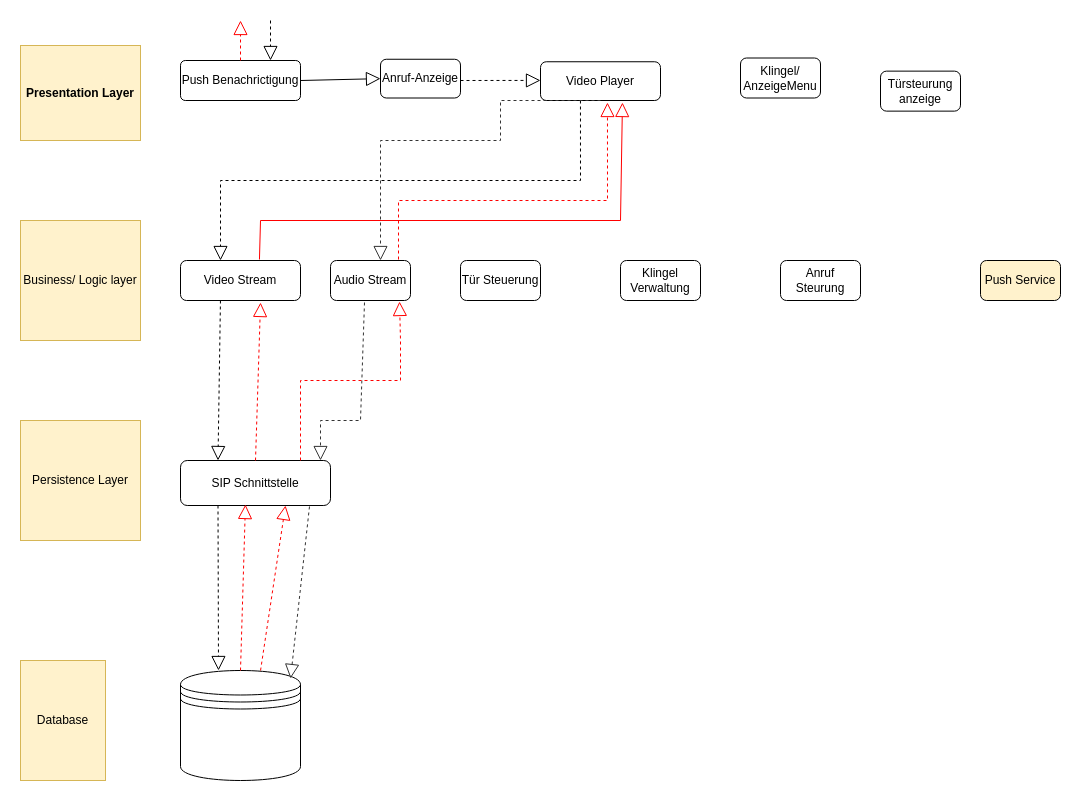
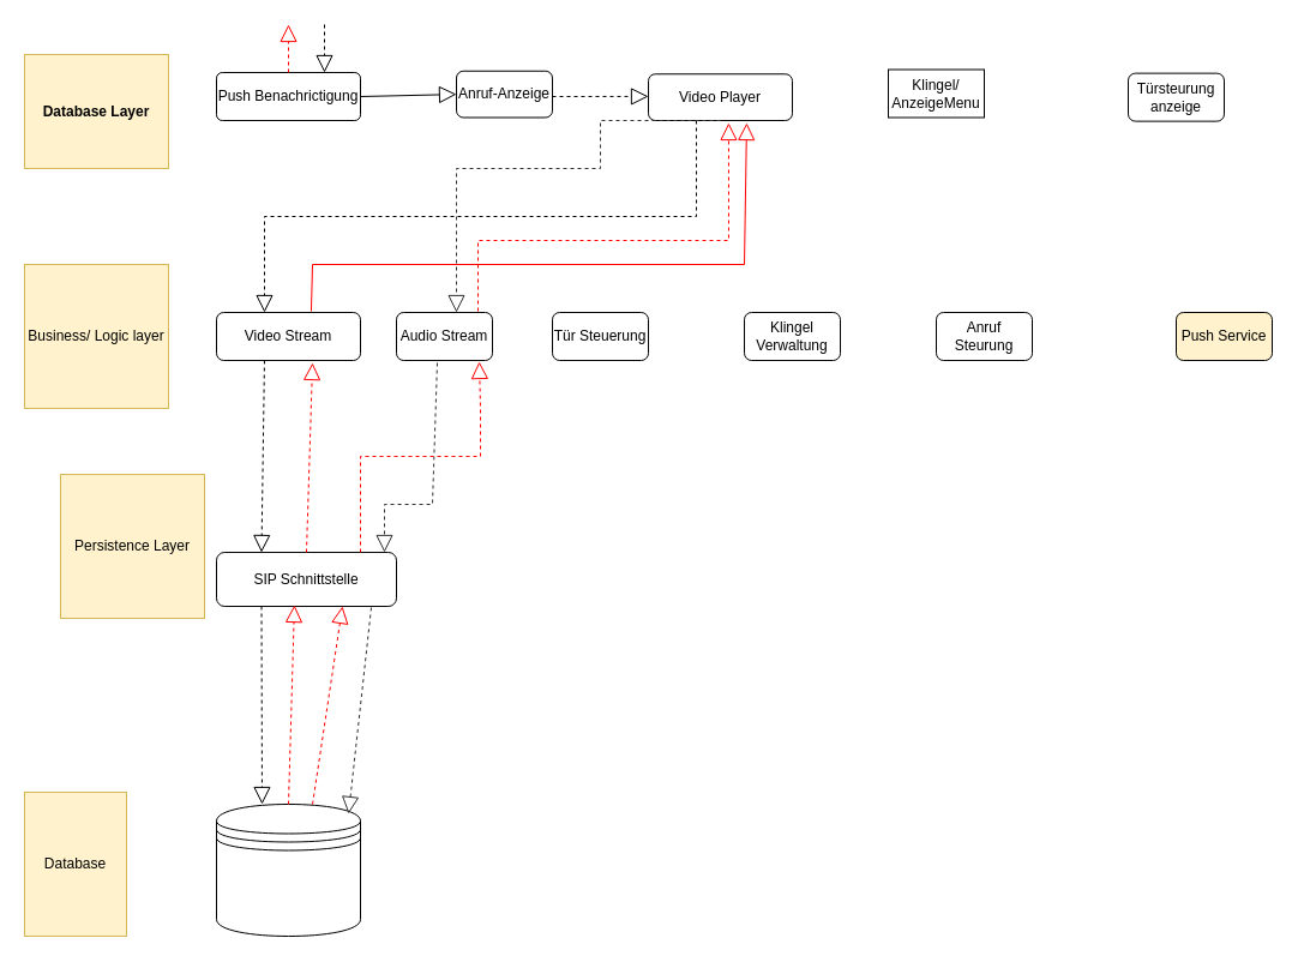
  <mxCell id="0" />
  <mxCell id="1" parent="0" />
- <mxCell id="2" value="Presentation Layer" style="rounded=0;whiteSpace=wrap;html=1;fontStyle=1;fontSize=12;fillColor=#fff2cc;strokeColor=#d6b656;" parent="1" vertex="1"><mxGeometry y="45" width="120" height="95" as="geometry" x="20" /></mxCell>
+ <mxCell id="2" value="Database Layer" style="rounded=0;whiteSpace=wrap;html=1;fontStyle=1;fontSize=12;fillColor=#fff2cc;strokeColor=#d6b656;" parent="1" vertex="1"><mxGeometry y="45" width="120" height="95" as="geometry" x="20" /></mxCell>
  <mxCell id="3" value="Push Benachrictigung" style="rounded=1;whiteSpace=wrap;html=1;fontSize=12;arcSize=12;" parent="1" vertex="1"><mxGeometry x="180" y="60" width="120" height="40" as="geometry" /></mxCell>
  <mxCell id="4" value="Anruf-Anzeige" style="rounded=1;whiteSpace=wrap;html=1;fontSize=12;" parent="1" vertex="1"><mxGeometry x="380" y="58.75" width="80" height="38.75" as="geometry" /></mxCell>
  <mxCell id="5" value="Video Player" style="rounded=1;whiteSpace=wrap;html=1;fontSize=12;" parent="1" vertex="1"><mxGeometry x="540" y="61.25" width="120" height="38.75" as="geometry" /></mxCell>
- <mxCell id="6" value="Klingel/ AnzeigeMenu" style="rounded=1;whiteSpace=wrap;html=1;fontSize=12;" parent="1" vertex="1"><mxGeometry x="740" y="57.5" width="80" height="40" as="geometry" /></mxCell>
- <mxCell id="7" value="Türsteurung anzeige" style="rounded=1;whiteSpace=wrap;html=1;fontSize=12;" parent="1" vertex="1"><mxGeometry x="880" y="70.63" width="80" height="40" as="geometry" /></mxCell>
+ <mxCell id="6" value="Klingel/ AnzeigeMenu" style="whiteSpace=wrap;html=1;fontSize=12;rounded=0;" parent="1" vertex="1"><mxGeometry x="740" y="57.5" width="80" height="40" as="geometry" /></mxCell>
+ <mxCell id="7" value="Türsteurung anzeige" style="rounded=1;whiteSpace=wrap;html=1;fontSize=12;" parent="1" vertex="1"><mxGeometry x="940" y="60.63" width="80" height="40" as="geometry" /></mxCell>
  <mxCell id="8" value="Video Stream" style="rounded=1;whiteSpace=wrap;html=1;fontSize=12;" parent="1" vertex="1"><mxGeometry x="180" y="260" width="120" height="40" as="geometry" /></mxCell>
  <mxCell id="9" value="Business/ Logic layer" style="rounded=0;whiteSpace=wrap;html=1;fontSize=12;fillColor=#fff2cc;strokeColor=#d6b656;" parent="1" vertex="1"><mxGeometry y="220" width="120" height="120" as="geometry" x="20" /></mxCell>
  <mxCell id="10" value="Audio Stream" style="rounded=1;whiteSpace=wrap;html=1;fontSize=12;" parent="1" vertex="1"><mxGeometry x="330" y="260" width="80" height="40" as="geometry" /></mxCell>
  <mxCell id="11" value="Tür Steuerung" style="rounded=1;whiteSpace=wrap;html=1;fontSize=12;" parent="1" vertex="1"><mxGeometry x="460" y="260" width="80" height="40" as="geometry" /></mxCell>
  <mxCell id="12" value="Klingel Verwaltung" style="rounded=1;whiteSpace=wrap;html=1;fontSize=12;" parent="1" vertex="1"><mxGeometry x="620" y="260" width="80" height="40" as="geometry" /></mxCell>
  <mxCell id="13" value="Anruf Steurung" style="rounded=1;whiteSpace=wrap;html=1;fontSize=12;" parent="1" vertex="1"><mxGeometry x="780" y="260" width="80" height="40" as="geometry" /></mxCell>
  <mxCell id="14" value="Push Service" style="rounded=1;whiteSpace=wrap;html=1;fontSize=12;fillColor=#fff2cc;" parent="1" vertex="1"><mxGeometry x="980" y="260" width="80" height="40" as="geometry" /></mxCell>
- <mxCell id="15" value="Persistence Layer" style="rounded=0;whiteSpace=wrap;html=1;fontSize=12;fillColor=#fff2cc;strokeColor=#d6b656;" parent="1" vertex="1"><mxGeometry y="420" width="120" height="120" as="geometry" x="20" /></mxCell>
+ <mxCell id="15" value="Persistence Layer" style="rounded=0;whiteSpace=wrap;html=1;fontSize=12;fillColor=#fff2cc;strokeColor=#d6b656;" parent="1" vertex="1"><mxGeometry x="50" y="395" width="120" height="120" as="geometry" /></mxCell>
  <mxCell id="16" value="SIP Schnittstelle" style="rounded=1;whiteSpace=wrap;html=1;fontSize=12;" parent="1" vertex="1"><mxGeometry x="180" y="460" width="150" height="45" as="geometry" /></mxCell>
  <mxCell id="17" value="Database" style="rounded=0;whiteSpace=wrap;html=1;fontSize=12;fillColor=#fff2cc;strokeColor=#d6b656;" parent="1" vertex="1"><mxGeometry x="20" y="660" width="85" height="120" as="geometry" /></mxCell>
  <mxCell id="18" value="" style="shape=datastore;whiteSpace=wrap;html=1;fontSize=12;" parent="1" vertex="1"><mxGeometry x="180" y="670" width="120" height="110" as="geometry" /></mxCell>
  <mxCell id="19" value="" style="endArrow=block;dashed=1;endFill=0;endSize=12;html=1;rounded=0;fontSize=12;exitX=0.5;exitY=0;exitDx=0;exitDy=0;strokeColor=#FF0000;" parent="1" source="3" edge="1"><mxGeometry width="160" relative="1" as="geometry"><mxPoint x="180" y="30" as="sourcePoint" /><mxPoint x="240" as="targetPoint" y="20" /></mxGeometry></mxCell>
  <mxCell id="20" value="" style="endArrow=block;dashed=1;endFill=0;endSize=12;html=1;rounded=0;fontSize=12;strokeColor=#000000;entryX=0.75;entryY=0;entryDx=0;entryDy=0;" parent="1" target="3" edge="1"><mxGeometry width="160" relative="1" as="geometry"><mxPoint x="270" as="sourcePoint" y="20" /><mxPoint x="250" y="30" as="targetPoint" /><Array as="points"><mxPoint x="270" y="60" /></Array></mxGeometry></mxCell>
  <mxCell id="21" value="" style="endArrow=block;dashed=0;endFill=0;endSize=12;html=1;rounded=0;fontSize=12;strokeColor=#000000;entryX=0;entryY=0.5;entryDx=0;entryDy=0;exitX=1;exitY=0.5;exitDx=0;exitDy=0;" parent="1" source="3" target="4" edge="1"><mxGeometry width="160" relative="1" as="geometry"><mxPoint x="330" y="57.5" as="sourcePoint" /><mxPoint x="330" y="97.5" as="targetPoint" /><Array as="points" /></mxGeometry></mxCell>
  <mxCell id="22" value="" style="endArrow=block;dashed=1;endFill=0;endSize=12;html=1;rounded=0;fontSize=12;strokeColor=#000000;" parent="1" edge="1"><mxGeometry width="160" relative="1" as="geometry"><mxPoint x="460" y="80" as="sourcePoint" /><mxPoint x="540" y="79.91" as="targetPoint" /><Array as="points" /></mxGeometry></mxCell>
  <mxCell id="23" value="" style="endArrow=block;dashed=1;endFill=0;endSize=12;html=1;rounded=0;strokeColor=#000000;fontSize=12;exitX=0.333;exitY=1;exitDx=0;exitDy=0;exitPerimeter=0;" parent="1" source="5" edge="1"><mxGeometry width="160" relative="1" as="geometry"><mxPoint x="350" y="150" as="sourcePoint" /><mxPoint x="220" y="260" as="targetPoint" /><Array as="points"><mxPoint x="580" y="180" /><mxPoint x="220" y="180" /></Array></mxGeometry></mxCell>
  <mxCell id="24" value="" style="endArrow=block;dashed=1;endFill=0;endSize=12;html=1;rounded=0;strokeColor=#000000;fontSize=12;exitX=0.333;exitY=1;exitDx=0;exitDy=0;entryX=0.25;entryY=0;entryDx=0;entryDy=0;exitPerimeter=0;" parent="1" source="8" target="16" edge="1"><mxGeometry width="160" relative="1" as="geometry"><mxPoint x="230" y="390" as="sourcePoint" /><mxPoint x="390" y="390" as="targetPoint" /></mxGeometry></mxCell>
  <mxCell id="25" value="" style="endArrow=block;dashed=1;endFill=0;endSize=12;html=1;rounded=0;strokeColor=#000000;fontSize=12;exitX=0.25;exitY=1;exitDx=0;exitDy=0;" parent="1" source="16" edge="1"><mxGeometry width="160" relative="1" as="geometry"><mxPoint x="220" y="510" as="sourcePoint" /><mxPoint x="218" y="670" as="targetPoint" /><Array as="points" /></mxGeometry></mxCell>
  <mxCell id="26" value="" style="endArrow=block;dashed=1;endFill=0;endSize=12;html=1;rounded=0;strokeColor=#FF0000;fontSize=12;exitX=0.5;exitY=0;exitDx=0;exitDy=0;entryX=0.433;entryY=0.978;entryDx=0;entryDy=0;entryPerimeter=0;" parent="1" source="18" target="16" edge="1"><mxGeometry width="160" relative="1" as="geometry"><mxPoint x="400" y="630" as="sourcePoint" /><mxPoint x="250" y="500" as="targetPoint" /></mxGeometry></mxCell>
  <mxCell id="27" value="" style="endArrow=block;dashed=1;endFill=0;endSize=12;html=1;rounded=0;strokeColor=#FF0000;fontSize=12;exitX=0.5;exitY=0;exitDx=0;exitDy=0;entryX=0.667;entryY=1.05;entryDx=0;entryDy=0;entryPerimeter=0;" parent="1" source="16" target="8" edge="1"><mxGeometry width="160" relative="1" as="geometry"><mxPoint x="242" y="460" as="sourcePoint" /><mxPoint x="242" y="300" as="targetPoint" /></mxGeometry></mxCell>
  <mxCell id="28" value="" style="endArrow=block;dashed=0;endFill=0;endSize=12;html=1;rounded=0;strokeColor=#FF0000;fontSize=12;exitX=0.658;exitY=-0.025;exitDx=0;exitDy=0;exitPerimeter=0;entryX=0.683;entryY=1.052;entryDx=0;entryDy=0;entryPerimeter=0;" parent="1" source="8" target="5" edge="1"><mxGeometry x="1" y="91" width="160" relative="1" as="geometry"><mxPoint x="250" y="260" as="sourcePoint" /><mxPoint x="620" y="100" as="targetPoint" /><Array as="points"><mxPoint x="260" y="220" /><mxPoint x="620" y="220" /></Array><mxPoint x="72" y="-88" as="offset" /></mxGeometry></mxCell>
  <mxCell id="29" value="" style="endArrow=block;dashed=1;endFill=0;endSize=12;html=1;rounded=0;strokeColor=#333333;fontSize=12;exitX=0.5;exitY=1;exitDx=0;exitDy=0;entryX=0.625;entryY=0;entryDx=0;entryDy=0;entryPerimeter=0;" parent="1" source="5" target="10" edge="1"><mxGeometry width="160" relative="1" as="geometry"><mxPoint x="590" y="130" as="sourcePoint" /><mxPoint x="750" y="130" as="targetPoint" /><Array as="points"><mxPoint x="500" y="100" /><mxPoint x="500" y="140" /><mxPoint x="380" y="140" /><mxPoint x="380" y="210" /></Array></mxGeometry></mxCell>
  <mxCell id="30" value="" style="endArrow=block;dashed=1;endFill=0;endSize=12;html=1;rounded=0;strokeColor=#333333;fontSize=12;exitX=0.425;exitY=1.05;exitDx=0;exitDy=0;exitPerimeter=0;" parent="1" source="10" edge="1"><mxGeometry width="160" relative="1" as="geometry"><mxPoint x="360" y="300" as="sourcePoint" /><mxPoint x="320" y="460" as="targetPoint" /><Array as="points"><mxPoint x="360" y="420" /><mxPoint x="320" y="420" /></Array></mxGeometry></mxCell>
  <mxCell id="31" value="" style="endArrow=block;dashed=1;endFill=0;endSize=12;html=1;rounded=0;strokeColor=#333333;fontSize=12;exitX=0.86;exitY=1.022;exitDx=0;exitDy=0;exitPerimeter=0;entryX=0.917;entryY=0.073;entryDx=0;entryDy=0;entryPerimeter=0;" parent="1" source="16" target="18" edge="1"><mxGeometry width="160" relative="1" as="geometry"><mxPoint x="540" y="580" as="sourcePoint" /><mxPoint x="700" y="580" as="targetPoint" /></mxGeometry></mxCell>
  <mxCell id="32" value="" style="endArrow=block;dashed=1;endFill=0;endSize=12;html=1;rounded=0;strokeColor=#FF0000;fontSize=12;exitX=0.667;exitY=0;exitDx=0;exitDy=0;exitPerimeter=0;entryX=0.7;entryY=1;entryDx=0;entryDy=0;entryPerimeter=0;" parent="1" source="18" target="16" edge="1"><mxGeometry width="160" relative="1" as="geometry"><mxPoint x="336" y="645" as="sourcePoint" /><mxPoint x="496" y="645" as="targetPoint" /></mxGeometry></mxCell>
  <mxCell id="33" value="" style="endArrow=block;dashed=1;endFill=0;endSize=12;html=1;rounded=0;strokeColor=#FF0000;fontSize=12;entryX=0.863;entryY=1.025;entryDx=0;entryDy=0;entryPerimeter=0;" parent="1" target="10" edge="1"><mxGeometry width="160" relative="1" as="geometry"><mxPoint x="300" y="460" as="sourcePoint" /><mxPoint x="314.96" y="295" as="targetPoint" /><Array as="points"><mxPoint x="300" y="380" /><mxPoint x="400" y="380" /><mxPoint x="400" y="340" /></Array></mxGeometry></mxCell>
  <mxCell id="34" value="" style="endArrow=block;dashed=1;endFill=0;endSize=12;html=1;rounded=0;strokeColor=#FF0000;fontSize=12;entryX=0.558;entryY=1.052;entryDx=0;entryDy=0;entryPerimeter=0;exitX=0.85;exitY=-0.025;exitDx=0;exitDy=0;exitPerimeter=0;" parent="1" source="10" target="5" edge="1"><mxGeometry width="160" relative="1" as="geometry"><mxPoint x="347.73" y="260" as="sourcePoint" /><mxPoint x="392.27" y="101" as="targetPoint" /><Array as="points"><mxPoint x="398" y="200" /><mxPoint x="470" y="200" /><mxPoint x="607" y="200" /></Array></mxGeometry></mxCell>
